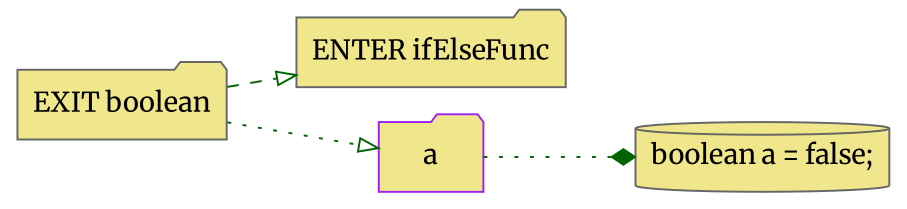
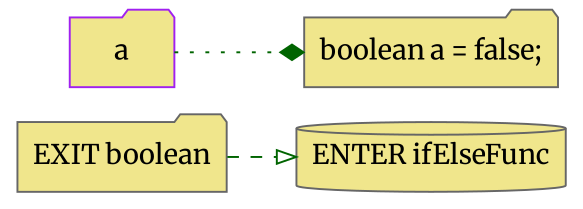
  digraph {
    fontname=Merriweather
    rankdir=LR
    node [color=gray40 fillcolor=khaki fontname=Merriweather shape=cylinder style=filled]
    edge [arrowhead=onormal color=darkgreen fontname=Merriweather style=dotted]
-   n1 [label="ENTER ifElseFunc" shape=folder]
+   n1 [label="ENTER ifElseFunc"]
    n2 [label="EXIT boolean" shape=folder]
    n3 [color=purple label=a shape=folder]
-   n4 [label="boolean a = false;"]
+   n4 [label="boolean a = false;" shape=folder]
    n2 -> n1 [style=dashed]
-   n2 -> n3
    n3 -> n4 [arrowhead=diamond]
  }
